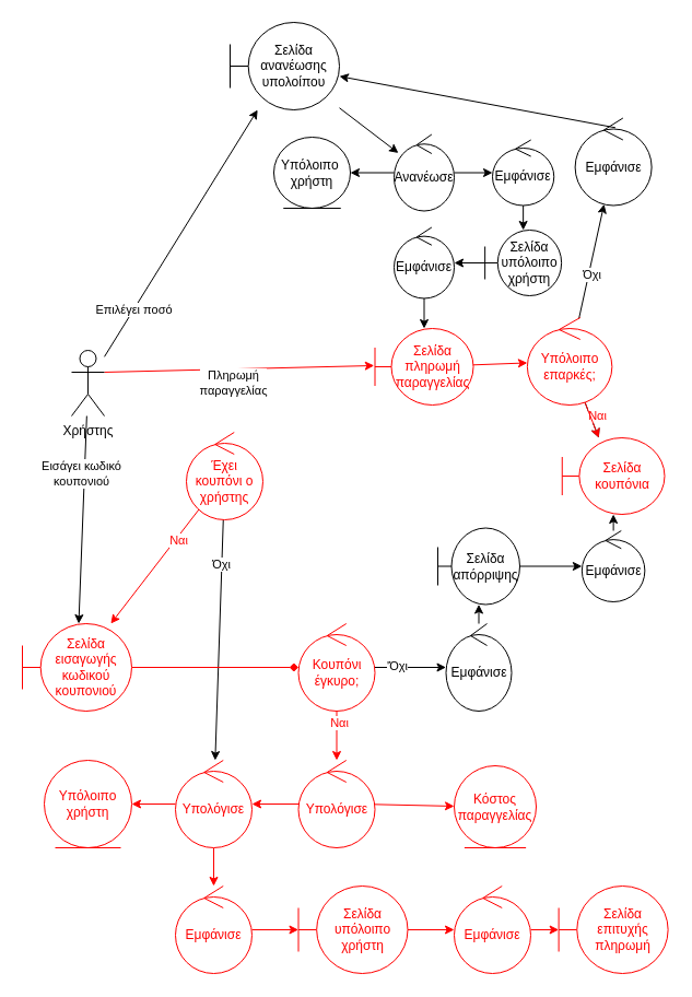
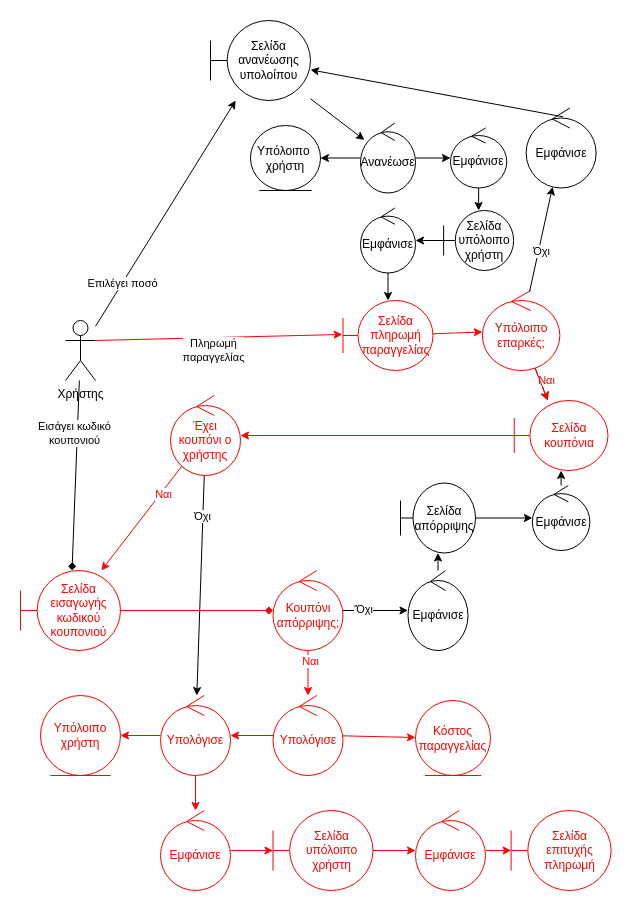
  <mxCell id="0" />
  <mxCell id="1" parent="0" />
  <mxCell id="2" value="" style="rounded=0;orthogonalLoop=1;jettySize=auto;html=1;entryX=-0.008;entryY=0.485;entryDx=0;entryDy=0;entryPerimeter=0;exitX=1;exitY=0.333;exitDx=0;exitDy=0;exitPerimeter=0;fillColor=#ffe6cc;strokeColor=#FF0000;" parent="1" source="8" target="11" edge="1"><mxGeometry relative="1" as="geometry"><mxPoint x="150" y="357.313" as="sourcePoint" /><mxPoint x="290" y="329.996" as="targetPoint" /></mxGeometry></mxCell>
  <mxCell id="3" value="Πληρωμή &lt;br&gt;παραγγελίας" style="edgeLabel;html=1;align=center;verticalAlign=middle;resizable=0;points=[];" parent="2" vertex="1" connectable="0"><mxGeometry x="-0.287" y="3" relative="1" as="geometry"><mxPoint x="30" y="15" as="offset" /></mxGeometry></mxCell>
  <mxCell id="4" value="" style="edgeStyle=none;rounded=0;orthogonalLoop=1;jettySize=auto;html=1;" parent="1" source="8" target="21" edge="1"><mxGeometry relative="1" as="geometry" /></mxCell>
  <mxCell id="5" value="Επιλέγει ποσό" style="edgeLabel;html=1;align=center;verticalAlign=middle;resizable=0;points=[];" parent="4" vertex="1" connectable="0"><mxGeometry x="-0.615" relative="1" as="geometry"><mxPoint as="offset" /></mxGeometry></mxCell>
- <mxCell id="6" value="" style="edgeStyle=none;rounded=0;orthogonalLoop=1;jettySize=auto;html=1;" parent="1" source="8" target="38" edge="1"><mxGeometry relative="1" as="geometry" /></mxCell>
+ <mxCell id="6" value="" style="edgeStyle=none;rounded=0;orthogonalLoop=1;jettySize=auto;html=1;endArrow=diamond;" parent="1" source="8" target="38" edge="1"><mxGeometry relative="1" as="geometry" /></mxCell>
  <mxCell id="7" value="Εισάγει κωδικό&lt;br&gt;κουπονιού" style="edgeLabel;html=1;align=center;verticalAlign=middle;resizable=0;points=[];" parent="6" vertex="1" connectable="0"><mxGeometry x="-0.447" y="-3" relative="1" as="geometry"><mxPoint as="offset" /></mxGeometry></mxCell>
  <mxCell id="8" value="Χρήστης" style="shape=umlActor;verticalLabelPosition=bottom;verticalAlign=top;html=1;outlineConnect=0;" parent="1" vertex="1"><mxGeometry x="65" y="320" width="30" height="60" as="geometry" /></mxCell>
  <mxCell id="9" style="edgeStyle=none;rounded=0;orthogonalLoop=1;jettySize=auto;html=1;entryX=0;entryY=0.645;entryDx=0;entryDy=0;entryPerimeter=0;" parent="1" source="11" target="11" edge="1"><mxGeometry relative="1" as="geometry"><mxPoint x="290" y="330" as="targetPoint" /></mxGeometry></mxCell>
  <mxCell id="10" value="" style="edgeStyle=none;rounded=0;orthogonalLoop=1;jettySize=auto;html=1;strokeColor=#FF0000;" parent="1" source="11" target="19" edge="1"><mxGeometry relative="1" as="geometry" /></mxCell>
  <mxCell id="11" value="&lt;font color=&quot;#ff0000&quot;&gt;Σελίδα πληρωμή παραγγελίας&lt;/font&gt;" style="shape=umlBoundary;whiteSpace=wrap;html=1;strokeColor=#FF0000;" parent="1" vertex="1"><mxGeometry x="342.5" y="300" width="90" height="70" as="geometry" /></mxCell>
  <mxCell id="12" value="" style="edgeStyle=none;rounded=0;orthogonalLoop=1;jettySize=auto;html=1;exitX=0.526;exitY=0.11;exitDx=0;exitDy=0;exitPerimeter=0;" parent="1" source="13" target="21" edge="1"><mxGeometry relative="1" as="geometry" /></mxCell>
  <mxCell id="13" value="Εμφάνισε" style="ellipse;shape=umlControl;whiteSpace=wrap;html=1;" parent="1" vertex="1"><mxGeometry x="525.62" y="107.5" width="70" height="80" as="geometry" /></mxCell>
  <mxCell id="14" value="" style="edgeStyle=none;rounded=0;orthogonalLoop=1;jettySize=auto;html=1;" parent="1" source="19" target="13" edge="1"><mxGeometry relative="1" as="geometry" /></mxCell>
  <mxCell id="15" value="Όχι" style="edgeLabel;html=1;align=center;verticalAlign=middle;resizable=0;points=[];" parent="14" vertex="1" connectable="0"><mxGeometry x="-0.583" y="-2" relative="1" as="geometry"><mxPoint x="5" y="-19" as="offset" /></mxGeometry></mxCell>
  <mxCell id="16" value="" style="edgeStyle=none;rounded=0;orthogonalLoop=1;jettySize=auto;html=1;" parent="1" source="19" target="45" edge="1"><mxGeometry relative="1" as="geometry" /></mxCell>
  <mxCell id="17" value="Ναι" style="edgeLabel;html=1;align=center;verticalAlign=middle;resizable=0;points=[];fontColor=#FF0000;" parent="16" vertex="1" connectable="0"><mxGeometry x="-0.698" y="-1" relative="1" as="geometry"><mxPoint x="10" y="7" as="offset" /></mxGeometry></mxCell>
  <mxCell id="18" value="" style="edgeStyle=none;rounded=0;orthogonalLoop=1;jettySize=auto;html=1;strokeColor=#FF0000;" parent="1" source="19" target="45" edge="1"><mxGeometry relative="1" as="geometry" /></mxCell>
  <mxCell id="19" value="&lt;font color=&quot;#ff0000&quot;&gt;Υπόλοιπο επαρκές;&lt;/font&gt;" style="ellipse;shape=umlControl;whiteSpace=wrap;html=1;strokeColor=#FF0000;" parent="1" vertex="1"><mxGeometry x="481.87" y="290" width="77.5" height="80" as="geometry" /></mxCell>
  <mxCell id="20" value="" style="edgeStyle=none;rounded=0;orthogonalLoop=1;jettySize=auto;html=1;" parent="1" source="21" target="24" edge="1"><mxGeometry relative="1" as="geometry" /></mxCell>
  <mxCell id="21" value="Σελίδα ανανέωσης υπολοίπου" style="shape=umlBoundary;whiteSpace=wrap;html=1;" parent="1" vertex="1"><mxGeometry x="210" y="20" width="100" height="80" as="geometry" /></mxCell>
  <mxCell id="22" value="" style="edgeStyle=none;rounded=0;orthogonalLoop=1;jettySize=auto;html=1;" parent="1" source="24" target="25" edge="1"><mxGeometry relative="1" as="geometry" /></mxCell>
  <mxCell id="23" value="" style="edgeStyle=none;rounded=0;orthogonalLoop=1;jettySize=auto;html=1;" parent="1" source="24" target="27" edge="1"><mxGeometry relative="1" as="geometry" /></mxCell>
  <mxCell id="24" value="Ανανέωσε" style="ellipse;shape=umlControl;whiteSpace=wrap;html=1;" parent="1" vertex="1"><mxGeometry x="360" y="122.5" width="55" height="70" as="geometry" /></mxCell>
  <mxCell id="25" value="Υπόλοιπο&amp;nbsp;&lt;br&gt;χρήστη" style="ellipse;shape=umlEntity;whiteSpace=wrap;html=1;" parent="1" vertex="1"><mxGeometry x="250" y="125" width="70" height="65" as="geometry" /></mxCell>
  <mxCell id="26" value="" style="edgeStyle=none;rounded=0;orthogonalLoop=1;jettySize=auto;html=1;" parent="1" source="27" target="29" edge="1"><mxGeometry relative="1" as="geometry" /></mxCell>
  <mxCell id="27" value="Εμφάνισε" style="ellipse;shape=umlControl;whiteSpace=wrap;html=1;" parent="1" vertex="1"><mxGeometry x="450.01" y="127.5" width="56.25" height="60" as="geometry" /></mxCell>
  <mxCell id="28" value="" style="edgeStyle=none;rounded=0;orthogonalLoop=1;jettySize=auto;html=1;" parent="1" source="29" target="31" edge="1"><mxGeometry relative="1" as="geometry" /></mxCell>
  <mxCell id="29" value="Σελίδα&lt;br&gt;υπόλοιπο&lt;br&gt;χρήστη" style="shape=umlBoundary;whiteSpace=wrap;html=1;" parent="1" vertex="1"><mxGeometry x="443.13" y="210" width="70" height="60" as="geometry" /></mxCell>
  <mxCell id="30" value="" style="edgeStyle=none;rounded=0;orthogonalLoop=1;jettySize=auto;html=1;" parent="1" source="31" target="11" edge="1"><mxGeometry relative="1" as="geometry" /></mxCell>
  <mxCell id="31" value="Εμφάνισε" style="ellipse;shape=umlControl;whiteSpace=wrap;html=1;" parent="1" vertex="1"><mxGeometry x="360" y="207.5" width="55" height="65" as="geometry" /></mxCell>
  <mxCell id="32" value="" style="edgeStyle=none;rounded=0;orthogonalLoop=1;jettySize=auto;html=1;strokeColor=#FF0000;" parent="1" source="36" target="38" edge="1"><mxGeometry relative="1" as="geometry" /></mxCell>
  <mxCell id="33" value="Ναι" style="edgeLabel;html=1;align=center;verticalAlign=middle;resizable=0;points=[];fontColor=#FF0000;" parent="32" vertex="1" connectable="0"><mxGeometry x="-0.474" y="2" relative="1" as="geometry"><mxPoint as="offset" /></mxGeometry></mxCell>
  <mxCell id="34" value="" style="edgeStyle=none;rounded=0;orthogonalLoop=1;jettySize=auto;html=1;" parent="1" source="36" target="58" edge="1"><mxGeometry relative="1" as="geometry" /></mxCell>
  <mxCell id="35" value="Όχι" style="edgeLabel;html=1;align=center;verticalAlign=middle;resizable=0;points=[];" parent="34" vertex="1" connectable="0"><mxGeometry x="-0.63" y="-1" relative="1" as="geometry"><mxPoint as="offset" /></mxGeometry></mxCell>
  <mxCell id="36" value="&lt;font color=&quot;#ff0000&quot;&gt;Έχει κουπόνι ο χρήστης&lt;/font&gt;" style="ellipse;shape=umlControl;whiteSpace=wrap;html=1;strokeColor=#FF0000;" parent="1" vertex="1"><mxGeometry x="170" y="395" width="70" height="80" as="geometry" /></mxCell>
  <mxCell id="37" value="" style="edgeStyle=none;rounded=0;orthogonalLoop=1;jettySize=auto;html=1;strokeColor=#FF0000;endArrow=diamond;" parent="1" source="38" target="43" edge="1"><mxGeometry relative="1" as="geometry" /></mxCell>
  <mxCell id="38" value="&lt;font color=&quot;#ff0000&quot;&gt;Σελίδα εισαγωγής κωδικού κουπονιού&lt;/font&gt;" style="shape=umlBoundary;whiteSpace=wrap;html=1;strokeColor=#FF0000;" parent="1" vertex="1"><mxGeometry x="20" y="570" width="100" height="80" as="geometry" /></mxCell>
  <mxCell id="39" value="" style="edgeStyle=none;rounded=0;orthogonalLoop=1;jettySize=auto;html=1;" parent="1" source="43" target="49" edge="1"><mxGeometry relative="1" as="geometry" /></mxCell>
  <mxCell id="40" value="'Όχι" style="edgeLabel;html=1;align=center;verticalAlign=middle;resizable=0;points=[];" parent="39" vertex="1" connectable="0"><mxGeometry x="-0.39" y="2" relative="1" as="geometry"><mxPoint as="offset" /></mxGeometry></mxCell>
  <mxCell id="41" value="" style="edgeStyle=none;rounded=0;orthogonalLoop=1;jettySize=auto;html=1;strokeColor=#FF0000;" parent="1" source="43" target="54" edge="1"><mxGeometry relative="1" as="geometry" /></mxCell>
  <mxCell id="42" value="Ναι" style="edgeLabel;html=1;align=center;verticalAlign=middle;resizable=0;points=[];fontColor=#FF0000;" parent="41" vertex="1" connectable="0"><mxGeometry x="-0.568" y="2" relative="1" as="geometry"><mxPoint as="offset" /></mxGeometry></mxCell>
- <mxCell id="43" value="&lt;font color=&quot;#ff0000&quot;&gt;Κουπόνι έγκυρο;&lt;/font&gt;" style="ellipse;shape=umlControl;whiteSpace=wrap;html=1;strokeColor=#FF0000;" parent="1" vertex="1"><mxGeometry x="272.5" y="570" width="70" height="80" as="geometry" /></mxCell>
+ <mxCell id="43" value="&lt;font color=&quot;#ff0000&quot;&gt;Κουπόνι απόρριψης;&lt;/font&gt;" style="ellipse;shape=umlControl;whiteSpace=wrap;html=1;strokeColor=#FF0000;" parent="1" vertex="1"><mxGeometry x="272.5" y="570" width="70" height="80" as="geometry" /></mxCell>
+ <mxCell id="44" value="" style="edgeStyle=none;rounded=0;orthogonalLoop=1;jettySize=auto;html=1;strokeColor=#FF0000;" parent="1" source="45" target="36" edge="1"><mxGeometry relative="1" as="geometry" /></mxCell>
  <mxCell id="45" value="&lt;font color=&quot;#ff0000&quot;&gt;Σελίδα κουπόνια&lt;/font&gt;" style="shape=umlBoundary;whiteSpace=wrap;html=1;strokeColor=#FF0000;" parent="1" vertex="1"><mxGeometry x="513.75" y="400" width="93.74" height="70" as="geometry" /></mxCell>
  <mxCell id="46" value="" style="edgeStyle=none;rounded=0;orthogonalLoop=1;jettySize=auto;html=1;" parent="1" source="47" target="51" edge="1"><mxGeometry relative="1" as="geometry" /></mxCell>
  <mxCell id="47" value="Σελίδα απόρριψης" style="shape=umlBoundary;whiteSpace=wrap;html=1;" parent="1" vertex="1"><mxGeometry x="400" y="482.5" width="75" height="70" as="geometry" /></mxCell>
  <mxCell id="48" value="" style="edgeStyle=none;rounded=0;orthogonalLoop=1;jettySize=auto;html=1;" parent="1" source="49" target="47" edge="1"><mxGeometry relative="1" as="geometry" /></mxCell>
  <mxCell id="49" value="Εμφάνισε" style="ellipse;shape=umlControl;whiteSpace=wrap;html=1;" parent="1" vertex="1"><mxGeometry x="407.5" y="570" width="60" height="80" as="geometry" /></mxCell>
  <mxCell id="50" value="" style="edgeStyle=none;rounded=0;orthogonalLoop=1;jettySize=auto;html=1;" parent="1" source="51" target="45" edge="1"><mxGeometry relative="1" as="geometry" /></mxCell>
  <mxCell id="51" value="Εμφάνισε" style="ellipse;shape=umlControl;whiteSpace=wrap;html=1;" parent="1" vertex="1"><mxGeometry x="531.87" y="485" width="57.5" height="65" as="geometry" /></mxCell>
  <mxCell id="52" value="" style="edgeStyle=none;rounded=0;orthogonalLoop=1;jettySize=auto;html=1;strokeColor=#FF0000;" parent="1" source="54" target="55" edge="1"><mxGeometry relative="1" as="geometry" /></mxCell>
  <mxCell id="53" value="" style="edgeStyle=none;rounded=0;orthogonalLoop=1;jettySize=auto;html=1;strokeColor=#FF0000;" parent="1" source="54" target="58" edge="1"><mxGeometry relative="1" as="geometry" /></mxCell>
  <mxCell id="54" value="&lt;font color=&quot;#ff0000&quot;&gt;Υπολόγισε&lt;/font&gt;" style="ellipse;shape=umlControl;whiteSpace=wrap;html=1;strokeColor=#FF0000;" parent="1" vertex="1"><mxGeometry x="272.5" y="695" width="70" height="80" as="geometry" /></mxCell>
  <mxCell id="55" value="&lt;font color=&quot;#ff0000&quot;&gt;Κόστος παραγγελίας&lt;/font&gt;" style="ellipse;shape=umlEntity;whiteSpace=wrap;html=1;strokeColor=#FF0000;" parent="1" vertex="1"><mxGeometry x="415" y="700" width="75" height="75" as="geometry" /></mxCell>
  <mxCell id="56" value="" style="edgeStyle=none;rounded=0;orthogonalLoop=1;jettySize=auto;html=1;strokeColor=#FF0000;" parent="1" source="58" target="59" edge="1"><mxGeometry relative="1" as="geometry" /></mxCell>
  <mxCell id="57" value="" style="edgeStyle=none;rounded=0;orthogonalLoop=1;jettySize=auto;html=1;strokeColor=#FF0000;" parent="1" source="58" target="63" edge="1"><mxGeometry relative="1" as="geometry" /></mxCell>
  <mxCell id="58" value="&lt;font color=&quot;#ff0000&quot;&gt;Υπολόγισε&lt;/font&gt;" style="ellipse;shape=umlControl;whiteSpace=wrap;html=1;strokeColor=#FF0000;" parent="1" vertex="1"><mxGeometry x="160" y="695" width="70" height="80" as="geometry" /></mxCell>
  <mxCell id="59" value="&lt;font color=&quot;#ff0000&quot;&gt;Υπόλοιπο χρήστη&lt;/font&gt;" style="ellipse;shape=umlEntity;whiteSpace=wrap;html=1;strokeColor=#FF0000;" parent="1" vertex="1"><mxGeometry x="40" y="695" width="80" height="80" as="geometry" /></mxCell>
  <mxCell id="60" value="" style="edgeStyle=none;rounded=0;orthogonalLoop=1;jettySize=auto;html=1;strokeColor=#FF0000;" parent="1" source="61" target="65" edge="1"><mxGeometry relative="1" as="geometry" /></mxCell>
  <mxCell id="61" value="&lt;font color=&quot;#ff0000&quot;&gt;Σελίδα υπόλοιπο χρήστη&lt;/font&gt;" style="shape=umlBoundary;whiteSpace=wrap;html=1;strokeColor=#FF0000;" parent="1" vertex="1"><mxGeometry x="272.5" y="810" width="100" height="80" as="geometry" /></mxCell>
  <mxCell id="62" value="" style="edgeStyle=none;rounded=0;orthogonalLoop=1;jettySize=auto;html=1;strokeColor=#FF0000;" parent="1" source="63" target="61" edge="1"><mxGeometry relative="1" as="geometry" /></mxCell>
  <mxCell id="63" value="&lt;font color=&quot;#ff0000&quot;&gt;Εμφάνισε&lt;/font&gt;" style="ellipse;shape=umlControl;whiteSpace=wrap;html=1;strokeColor=#FF0000;" parent="1" vertex="1"><mxGeometry x="160" y="810" width="70" height="80" as="geometry" /></mxCell>
  <mxCell id="64" value="" style="edgeStyle=none;rounded=0;orthogonalLoop=1;jettySize=auto;html=1;strokeColor=#FF0000;" parent="1" source="65" target="66" edge="1"><mxGeometry relative="1" as="geometry" /></mxCell>
  <mxCell id="65" value="&lt;font color=&quot;#ff0000&quot;&gt;Εμφάνισε&lt;/font&gt;" style="ellipse;shape=umlControl;whiteSpace=wrap;html=1;strokeColor=#FF0000;" parent="1" vertex="1"><mxGeometry x="415" y="810" width="70" height="80" as="geometry" /></mxCell>
  <mxCell id="66" value="&lt;font color=&quot;#ff0000&quot;&gt;Σελίδα επιτυχής πληρωμή&lt;/font&gt;" style="shape=umlBoundary;whiteSpace=wrap;html=1;strokeColor=#FF0000;" parent="1" vertex="1"><mxGeometry x="510.62" y="810" width="100" height="80" as="geometry" /></mxCell>
